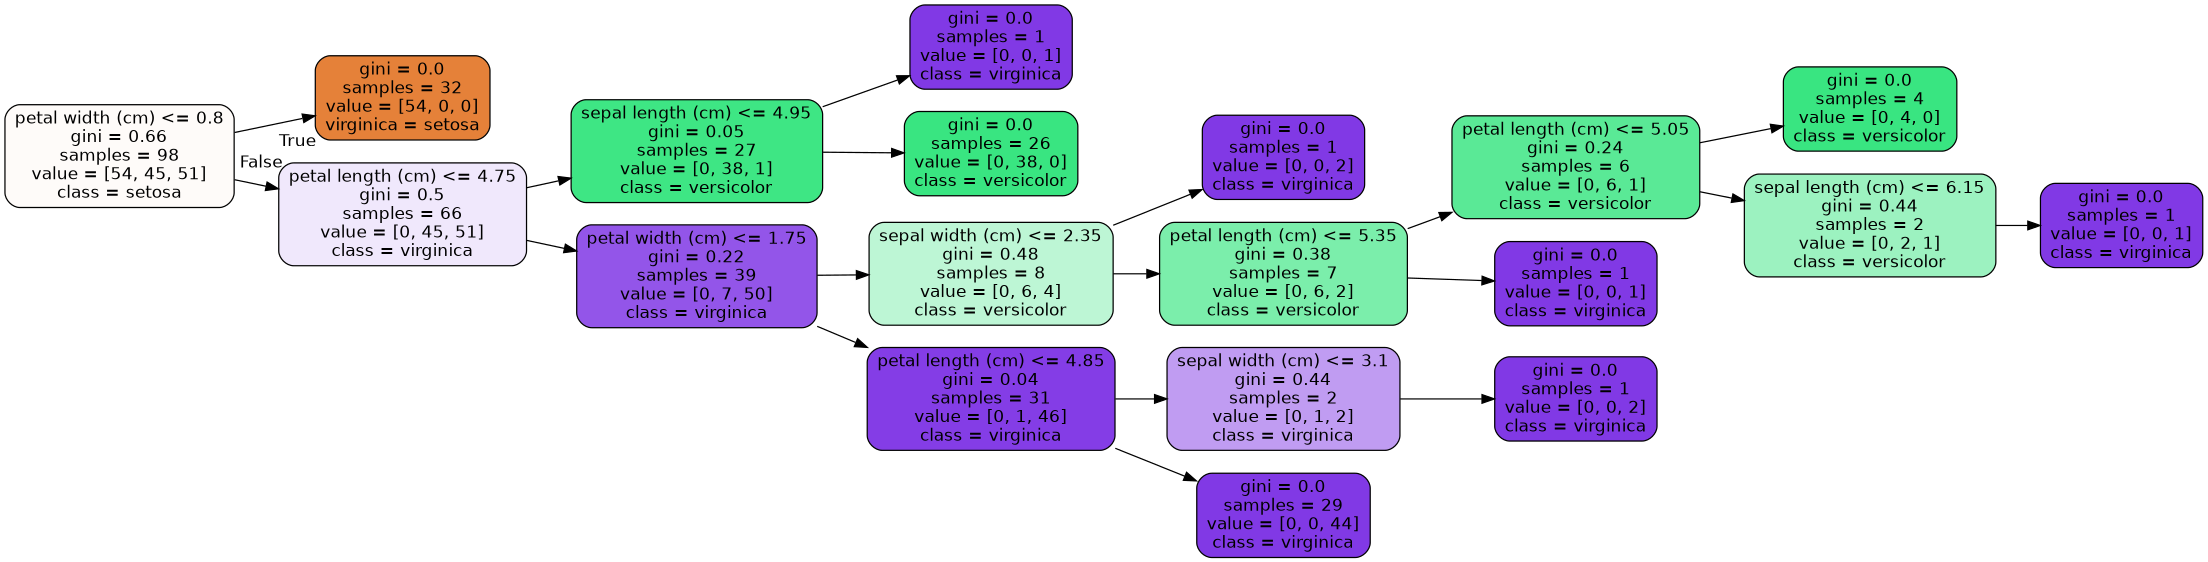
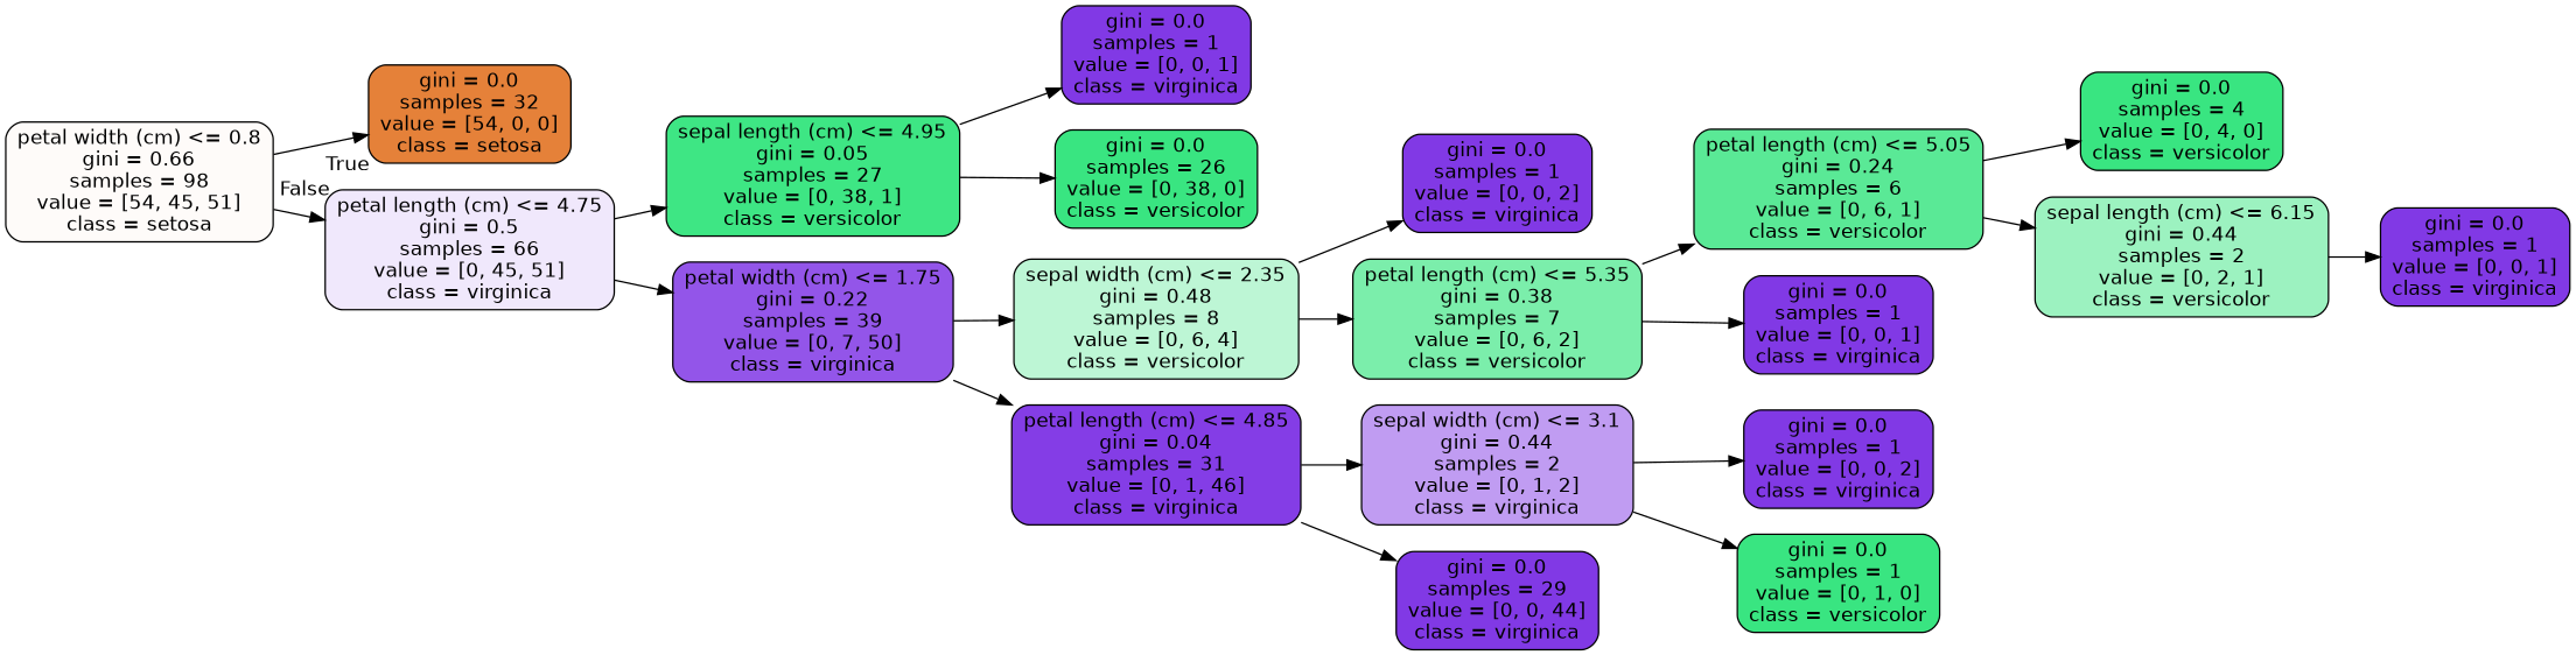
  digraph {
    rankdir=LR
    node [color=black fillcolor="#8139e5" fontname=helvetica shape=box style="filled, rounded"]
    edge [fontname=helvetica]
    n1 [fillcolor="#fefbf9" label="petal width (cm) <= 0.8\ngini = 0.66\nsamples = 98\nvalue = [54, 45, 51]\nclass = setosa"]
-   n2 [fillcolor="#e58139" label="gini = 0.0\nsamples = 32\nvalue = [54, 0, 0]\nvirginica = setosa"]
+   n2 [fillcolor="#e58139" label="gini = 0.0\nsamples = 32\nvalue = [54, 0, 0]\nclass = setosa"]
    n3 [fillcolor="#f0e8fc" label="petal length (cm) <= 4.75\ngini = 0.5\nsamples = 66\nvalue = [0, 45, 51]\nclass = virginica"]
    n4 [fillcolor="#3ee684" label="sepal length (cm) <= 4.95\ngini = 0.05\nsamples = 27\nvalue = [0, 38, 1]\nclass = versicolor"]
    n5 [fillcolor="#9355e9" label="petal width (cm) <= 1.75\ngini = 0.22\nsamples = 39\nvalue = [0, 7, 50]\nclass = virginica"]
    n6 [label="gini = 0.0\nsamples = 1\nvalue = [0, 0, 1]\nclass = virginica"]
    n7 [fillcolor="#39e581" label="gini = 0.0\nsamples = 26\nvalue = [0, 38, 0]\nclass = versicolor"]
    n8 [fillcolor="#bdf6d5" label="sepal width (cm) <= 2.35\ngini = 0.48\nsamples = 8\nvalue = [0, 6, 4]\nclass = versicolor"]
    n9 [fillcolor="#843de6" label="petal length (cm) <= 4.85\ngini = 0.04\nsamples = 31\nvalue = [0, 1, 46]\nclass = virginica"]
    n10 [label="gini = 0.0\nsamples = 1\nvalue = [0, 0, 2]\nclass = virginica"]
    n11 [fillcolor="#7beeab" label="petal length (cm) <= 5.35\ngini = 0.38\nsamples = 7\nvalue = [0, 6, 2]\nclass = versicolor"]
    n12 [fillcolor="#c09cf2" label="sepal width (cm) <= 3.1\ngini = 0.44\nsamples = 2\nvalue = [0, 1, 2]\nclass = virginica"]
    n13 [label="gini = 0.0\nsamples = 29\nvalue = [0, 0, 44]\nclass = virginica"]
    n14 [fillcolor="#5ae996" label="petal length (cm) <= 5.05\ngini = 0.24\nsamples = 6\nvalue = [0, 6, 1]\nclass = versicolor"]
    n15 [label="gini = 0.0\nsamples = 1\nvalue = [0, 0, 1]\nclass = virginica"]
    n16 [fillcolor="#39e581" label="gini = 0.0\nsamples = 4\nvalue = [0, 4, 0]\nclass = versicolor"]
    n17 [fillcolor="#9cf2c0" label="sepal length (cm) <= 6.15\ngini = 0.44\nsamples = 2\nvalue = [0, 2, 1]\nclass = versicolor"]
    n18 [label="gini = 0.0\nsamples = 1\nvalue = [0, 0, 1]\nclass = virginica"]
    n19 [label="gini = 0.0\nsamples = 1\nvalue = [0, 0, 2]\nclass = virginica"]
+   n20 [fillcolor="#39e581" label="gini = 0.0\nsamples = 1\nvalue = [0, 1, 0]\nclass = versicolor"]
    n1 -> n2 [headlabel=True labelangle=45 labeldistance=2.5]
    n1 -> n3 [headlabel=False labelangle=-45 labeldistance=2.5]
    n3 -> n4
    n3 -> n5
    n4 -> n6
    n4 -> n7
    n5 -> n8
    n5 -> n9
    n8 -> n10
    n8 -> n11
    n9 -> n12
    n9 -> n13
    n11 -> n14
    n11 -> n15
    n12 -> n19
+   n12 -> n20
    n14 -> n16
    n14 -> n17
    n17 -> n18
  }
